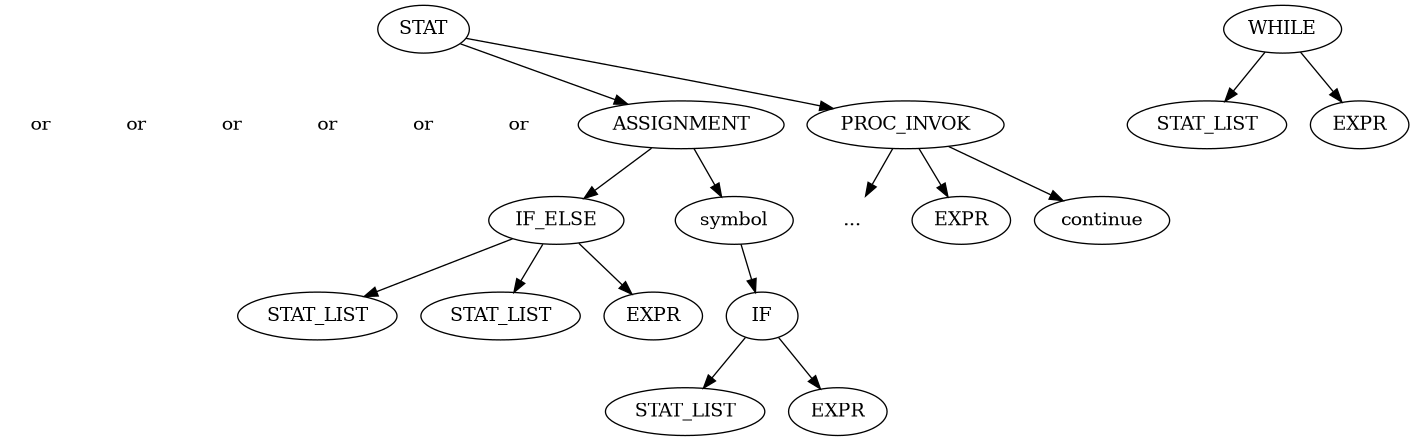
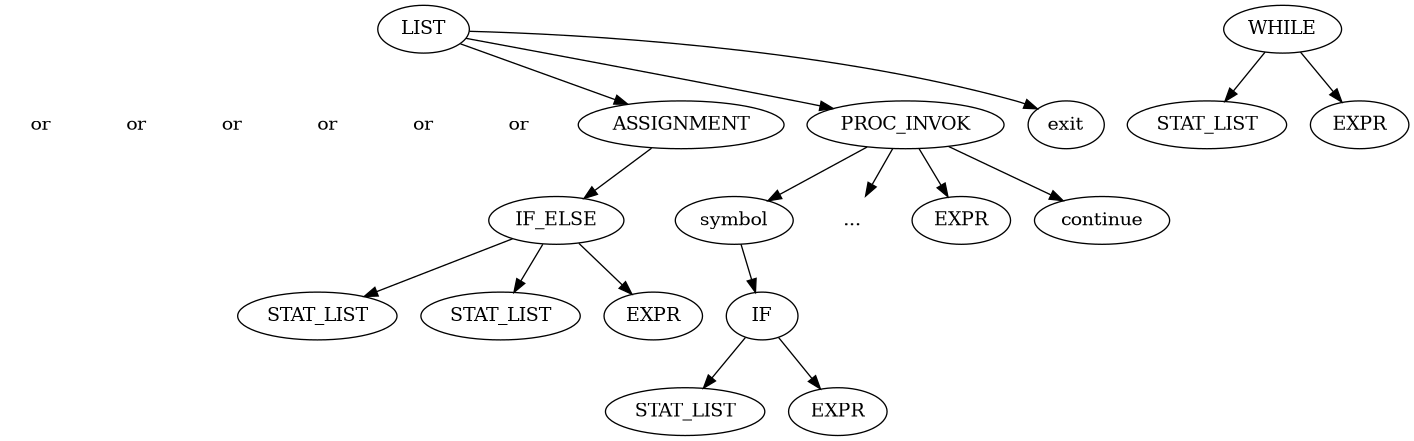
  digraph {
    ordering=out
    n1 [label=symbol]
    IF
    n3 [label="..." shape=plaintext]
    n4 [label=or shape=plaintext]
    n5 [label=or shape=plaintext]
    n6 [label=or shape=plaintext]
    n7 [label=or shape=plaintext]
    n8 [label=or shape=plaintext]
    n9 [label=or shape=plaintext]
    n10 [label=STAT_LIST]
    n11 [label=STAT_LIST]
    n12 [label=STAT_LIST]
    n13 [label=STAT_LIST]
    n14 [label=EXPR]
    n15 [label=EXPR]
    n16 [label=EXPR]
    n17 [label=EXPR]
    n18 [label=ASSIGNMENT]
    IF_ELSE
-   STAT
+   STAT [label=LIST]
    PROC_INVOK
+   exit
    continue
    WHILE
    n1 -> IF
    IF -> n10
    IF -> n15
    n18 -> IF_ELSE
    IF_ELSE -> n11
    IF_ELSE -> n12
    IF_ELSE -> n16
    STAT -> n4 [style=invis]
    STAT -> n5 [style=invis]
    STAT -> n6 [style=invis]
    STAT -> n7 [style=invis]
    STAT -> n8 [style=invis]
    STAT -> n9 [style=invis]
    STAT -> n18
    STAT -> PROC_INVOK
-   n18 -> n1
+   STAT -> exit
+   PROC_INVOK -> n1
    PROC_INVOK -> n3
    PROC_INVOK -> n14
    PROC_INVOK -> continue
    WHILE -> n13
    WHILE -> n17
  }
